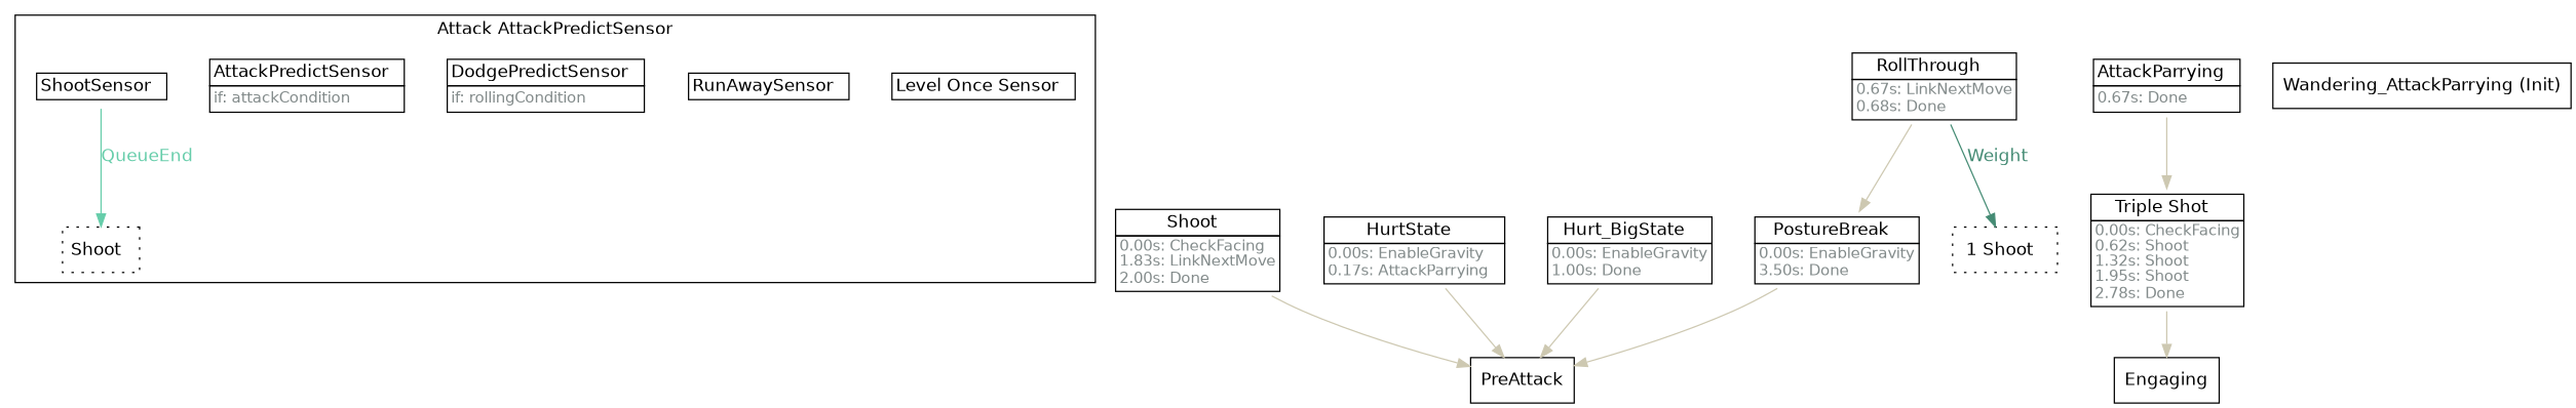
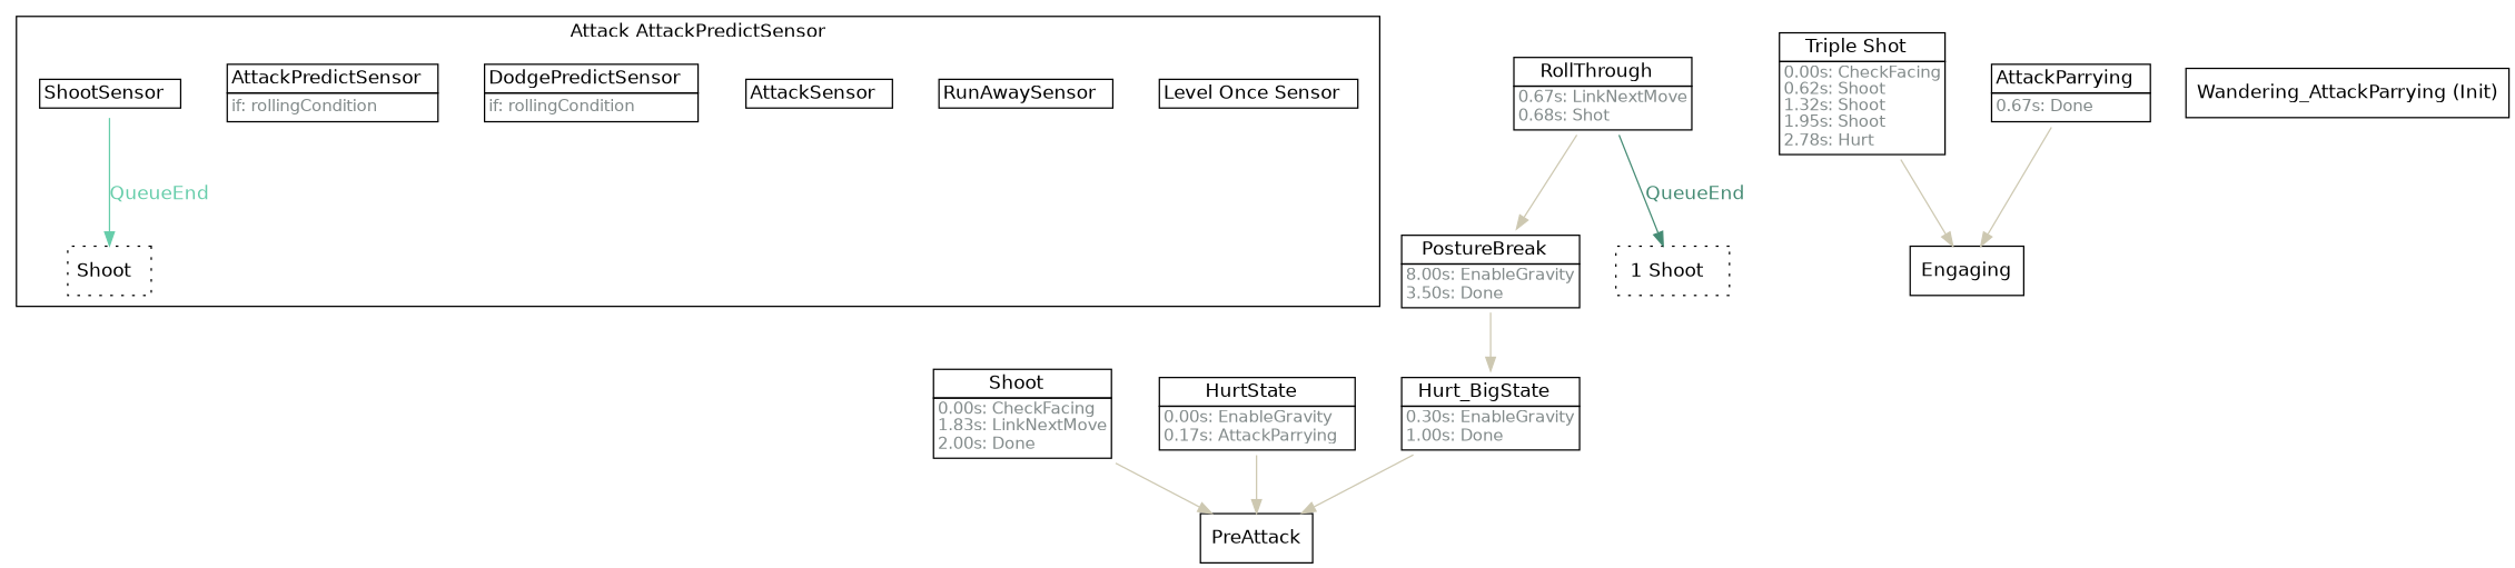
  strict digraph {
    rankdir=TB
    node [fontname=Helvetica shape=plaintext]
    edge [color=cornsilk3 fontcolor=cornsilk3 fontname=Helvetica]
    n1 [label=<<TABLE border="0" cellspacing="0" cellborder="1" cellpadding="2"><TR><TD>Level Once Sensor  </TD></TR></TABLE>>]
    n2 [label=<<TABLE border="0" cellspacing="0" cellborder="1" cellpadding="2"><TR><TD>RunAwaySensor  </TD></TR></TABLE>>]
+   n3 [label=<<TABLE border="0" cellspacing="0" cellborder="1" cellpadding="2"><TR><TD>AttackSensor  </TD></TR></TABLE>>]
    n4 [label=<<TABLE border="0" cellspacing="0" cellborder="1" cellpadding="2"><TR><TD>DodgePredictSensor  </TD></TR><TR><TD align="left" balign="left"><FONT point-size="12" color="azure4">if: rollingCondition</FONT>  </TD></TR></TABLE>>]
-   n5 [label=<<TABLE border="0" cellspacing="0" cellborder="1" cellpadding="2"><TR><TD>AttackPredictSensor  </TD></TR><TR><TD align="left" balign="left"><FONT point-size="12" color="azure4">if: attackCondition</FONT>  </TD></TR></TABLE>>]
+   n5 [label=<<TABLE border="0" cellspacing="0" cellborder="1" cellpadding="2"><TR><TD>AttackPredictSensor  </TD></TR><TR><TD align="left" balign="left"><FONT point-size="12" color="azure4">if: rollingCondition</FONT>  </TD></TR></TABLE>>]
    n6 [label=<<TABLE border="0" cellspacing="0" cellborder="1" cellpadding="2"><TR><TD>ShootSensor  </TD></TR></TABLE>>]
    n7 [label=<<TABLE border="0" cellspacing="0" cellborder="0" cellpadding="2"><TR><TD>Shoot  </TD></TR></TABLE>> margin=0.05 shape=box style=dotted]
    n8 [label=<<TABLE border="0" cellspacing="0" cellborder="1" cellpadding="2"><TR><TD>Shoot  </TD></TR><TR><TD align="left" balign="left"><FONT point-size="12" color="azure4">0.00s: CheckFacing<br/>1.83s: LinkNextMove<br/>2.00s: Done</FONT>  </TD></TR></TABLE>>]
    PreAttack [shape=box]
-   n10 [label=<<TABLE border="0" cellspacing="0" cellborder="1" cellpadding="2"><TR><TD>Triple Shot  </TD></TR><TR><TD align="left" balign="left"><FONT point-size="12" color="azure4">0.00s: CheckFacing<br/>0.62s: Shoot<br/>1.32s: Shoot<br/>1.95s: Shoot<br/>2.78s: Done</FONT>  </TD></TR></TABLE>>]
+   n10 [label=<<TABLE border="0" cellspacing="0" cellborder="1" cellpadding="2"><TR><TD>Triple Shot  </TD></TR><TR><TD align="left" balign="left"><FONT point-size="12" color="azure4">0.00s: CheckFacing<br/>0.62s: Shoot<br/>1.32s: Shoot<br/>1.95s: Shoot<br/>2.78s: Hurt</FONT>  </TD></TR></TABLE>>]
    Engaging [shape=box]
    n12 [label=<<TABLE border="0" cellspacing="0" cellborder="1" cellpadding="2"><TR><TD>AttackParrying  </TD></TR><TR><TD align="left" balign="left"><FONT point-size="12" color="azure4">0.67s: Done</FONT>  </TD></TR></TABLE>>]
    n13 [label=<<TABLE border="0" cellspacing="0" cellborder="1" cellpadding="2"><TR><TD>HurtState  </TD></TR><TR><TD align="left" balign="left"><FONT point-size="12" color="azure4">0.00s: EnableGravity<br/>0.17s: AttackParrying</FONT>  </TD></TR></TABLE>>]
-   n14 [label=<<TABLE border="0" cellspacing="0" cellborder="1" cellpadding="2"><TR><TD>Hurt_BigState  </TD></TR><TR><TD align="left" balign="left"><FONT point-size="12" color="azure4">0.00s: EnableGravity<br/>1.00s: Done</FONT>  </TD></TR></TABLE>>]
-   n15 [label=<<TABLE border="0" cellspacing="0" cellborder="1" cellpadding="2"><TR><TD>PostureBreak  </TD></TR><TR><TD align="left" balign="left"><FONT point-size="12" color="azure4">0.00s: EnableGravity<br/>3.50s: Done</FONT>  </TD></TR></TABLE>>]
-   n16 [label=<<TABLE border="0" cellspacing="0" cellborder="1" cellpadding="2"><TR><TD>RollThrough  </TD></TR><TR><TD align="left" balign="left"><FONT point-size="12" color="azure4">0.67s: LinkNextMove<br/>0.68s: Done</FONT>  </TD></TR></TABLE>>]
+   n14 [label=<<TABLE border="0" cellspacing="0" cellborder="1" cellpadding="2"><TR><TD>Hurt_BigState  </TD></TR><TR><TD align="left" balign="left"><FONT point-size="12" color="azure4">0.30s: EnableGravity<br/>1.00s: Done</FONT>  </TD></TR></TABLE>>]
+   n15 [label=<<TABLE border="0" cellspacing="0" cellborder="1" cellpadding="2"><TR><TD>PostureBreak  </TD></TR><TR><TD align="left" balign="left"><FONT point-size="12" color="azure4">8.00s: EnableGravity<br/>3.50s: Done</FONT>  </TD></TR></TABLE>>]
+   n16 [label=<<TABLE border="0" cellspacing="0" cellborder="1" cellpadding="2"><TR><TD>RollThrough  </TD></TR><TR><TD align="left" balign="left"><FONT point-size="12" color="azure4">0.67s: LinkNextMove<br/>0.68s: Shot</FONT>  </TD></TR></TABLE>>]
    n17 [label=<<TABLE border="0" cellspacing="0" cellborder="0" cellpadding="2"><TR><TD>1 Shoot  </TD></TR></TABLE>> shape=box style=dotted]
    n18 [label="Wandering_AttackParrying (Init)" shape=box]
    subgraph cluster_1 {
      fontname=Helvetica
      label="Attack AttackPredictSensor"
      rank=sink
      n1
      n2
+     n3
      n4
      n5
      n6
      n7
    }
    n6 -> n7 [color=aquamarine3 fontcolor=aquamarine3 label=QueueEnd]
    n8 -> PreAttack
    n10 -> Engaging
-   n12 -> n10
+   n12 -> Engaging
    n13 -> PreAttack
    n14 -> PreAttack
-   n15 -> PreAttack
+   n15 -> n14
    n16 -> n15
-   n16 -> n17 [color=aquamarine4 fontcolor=aquamarine4 label=Weight]
+   n16 -> n17 [color=aquamarine4 fontcolor=aquamarine4 label=QueueEnd]
  }
